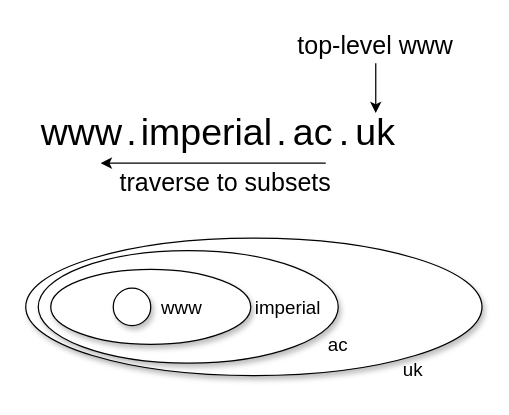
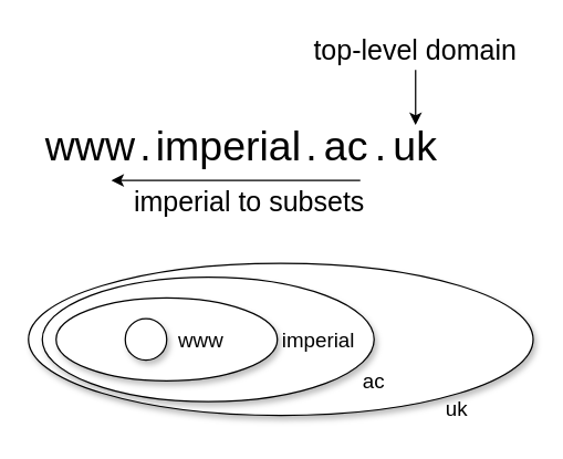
  <mxCell id="0" />
  <mxCell id="1" parent="0" />
  <mxCell id="2" value="www" style="text;html=1;strokeColor=none;fillColor=none;align=center;verticalAlign=middle;whiteSpace=wrap;rounded=0;fontSize=30;" vertex="1" parent="1"><mxGeometry x="30" y="90" width="70" height="30" as="geometry" /></mxCell>
  <mxCell id="3" value="." style="text;html=1;strokeColor=none;fillColor=none;align=center;verticalAlign=middle;whiteSpace=wrap;rounded=0;fontSize=30;" vertex="1" parent="1"><mxGeometry x="100" y="90" width="10" height="30" as="geometry" /></mxCell>
  <mxCell id="4" value="imperial" style="text;html=1;strokeColor=none;fillColor=none;align=center;verticalAlign=middle;whiteSpace=wrap;rounded=0;fontSize=30;" vertex="1" parent="1"><mxGeometry x="110" y="90" width="110" height="30" as="geometry" /></mxCell>
  <mxCell id="5" value="." style="text;html=1;strokeColor=none;fillColor=none;align=center;verticalAlign=middle;whiteSpace=wrap;rounded=0;fontSize=30;" vertex="1" parent="1"><mxGeometry x="220" y="90" width="10" height="30" as="geometry" /></mxCell>
  <mxCell id="6" value="ac" style="text;html=1;strokeColor=none;fillColor=none;align=center;verticalAlign=middle;whiteSpace=wrap;rounded=0;fontSize=30;" vertex="1" parent="1"><mxGeometry x="230" y="90" width="40" height="30" as="geometry" /></mxCell>
  <mxCell id="7" value="." style="text;html=1;strokeColor=none;fillColor=none;align=center;verticalAlign=middle;whiteSpace=wrap;rounded=0;fontSize=30;" vertex="1" parent="1"><mxGeometry x="270" y="90" width="10" height="30" as="geometry" /></mxCell>
  <mxCell id="8" value="uk" style="text;html=1;strokeColor=none;fillColor=none;align=center;verticalAlign=middle;whiteSpace=wrap;rounded=0;fontSize=30;" vertex="1" parent="1"><mxGeometry x="280" y="90" width="40" height="30" as="geometry" /></mxCell>
  <mxCell id="9" style="edgeStyle=none;html=1;exitX=0.5;exitY=1;exitDx=0;exitDy=0;entryX=0.5;entryY=0;entryDx=0;entryDy=0;fontSize=20;" edge="1" parent="1" source="10" target="8"><mxGeometry relative="1" as="geometry" /></mxCell>
- <mxCell id="10" value="top-level www" style="text;html=1;strokeColor=none;fillColor=none;align=center;verticalAlign=middle;whiteSpace=wrap;rounded=0;fontSize=20;" vertex="1" parent="1"><mxGeometry x="225" y="20" width="150" height="30" as="geometry" /></mxCell>
+ <mxCell id="10" value="top-level domain" style="text;html=1;strokeColor=none;fillColor=none;align=center;verticalAlign=middle;whiteSpace=wrap;rounded=0;fontSize=20;" vertex="1" parent="1"><mxGeometry x="225" y="20" width="150" height="30" as="geometry" /></mxCell>
  <mxCell id="11" value="" style="ellipse;whiteSpace=wrap;html=1;fontSize=20;strokeColor=#000000;shadow=1;" vertex="1" parent="1"><mxGeometry x="20" y="190" width="365" height="110" as="geometry" /></mxCell>
  <mxCell id="12" value="uk" style="text;html=1;strokeColor=none;fillColor=none;align=center;verticalAlign=middle;whiteSpace=wrap;rounded=0;fontSize=15;" vertex="1" parent="1"><mxGeometry x="310" y="280" width="40" height="30" as="geometry" /></mxCell>
  <mxCell id="13" value="" style="ellipse;whiteSpace=wrap;html=1;fontSize=20;strokeColor=#000000;shadow=1;" vertex="1" parent="1"><mxGeometry x="30" y="200" width="240" height="90" as="geometry" /></mxCell>
  <mxCell id="14" value="ac" style="text;html=1;strokeColor=none;fillColor=none;align=center;verticalAlign=middle;whiteSpace=wrap;rounded=0;fontSize=15;" vertex="1" parent="1"><mxGeometry x="250" y="260" width="40" height="30" as="geometry" /></mxCell>
  <mxCell id="15" value="" style="ellipse;whiteSpace=wrap;html=1;fontSize=20;strokeColor=#000000;shadow=1;" vertex="1" parent="1"><mxGeometry x="40" y="215" width="160" height="60" as="geometry" /></mxCell>
  <mxCell id="16" value="imperial" style="text;html=1;strokeColor=none;fillColor=none;align=center;verticalAlign=middle;whiteSpace=wrap;rounded=0;fontSize=15;" vertex="1" parent="1"><mxGeometry x="190" y="230" width="80" height="30" as="geometry" /></mxCell>
  <mxCell id="17" value="www" style="text;html=1;strokeColor=none;fillColor=none;align=center;verticalAlign=middle;whiteSpace=wrap;rounded=0;fontSize=15;" vertex="1" parent="1"><mxGeometry x="120" y="230" width="50" height="30" as="geometry" /></mxCell>
  <mxCell id="18" value="" style="ellipse;whiteSpace=wrap;html=1;aspect=fixed;fontSize=15;strokeColor=#000000;shadow=1;" vertex="1" parent="1"><mxGeometry x="90" y="230" width="30" height="30" as="geometry" /></mxCell>
  <mxCell id="19" value="" style="endArrow=classic;html=1;fontSize=15;" edge="1" parent="1"><mxGeometry width="50" height="50" relative="1" as="geometry"><mxPoint x="260" y="130" as="sourcePoint" /><mxPoint x="80" y="130" as="targetPoint" /></mxGeometry></mxCell>
- <mxCell id="20" value="traverse to subsets" style="text;html=1;strokeColor=none;fillColor=none;align=center;verticalAlign=middle;whiteSpace=wrap;rounded=0;fontSize=20;" vertex="1" parent="1"><mxGeometry x="70" y="130" width="220" height="30" as="geometry" /></mxCell>
+ <mxCell id="20" value="imperial to subsets" style="text;html=1;strokeColor=none;fillColor=none;align=center;verticalAlign=middle;whiteSpace=wrap;rounded=0;fontSize=20;" vertex="1" parent="1"><mxGeometry x="70" y="130" width="220" height="30" as="geometry" /></mxCell>
